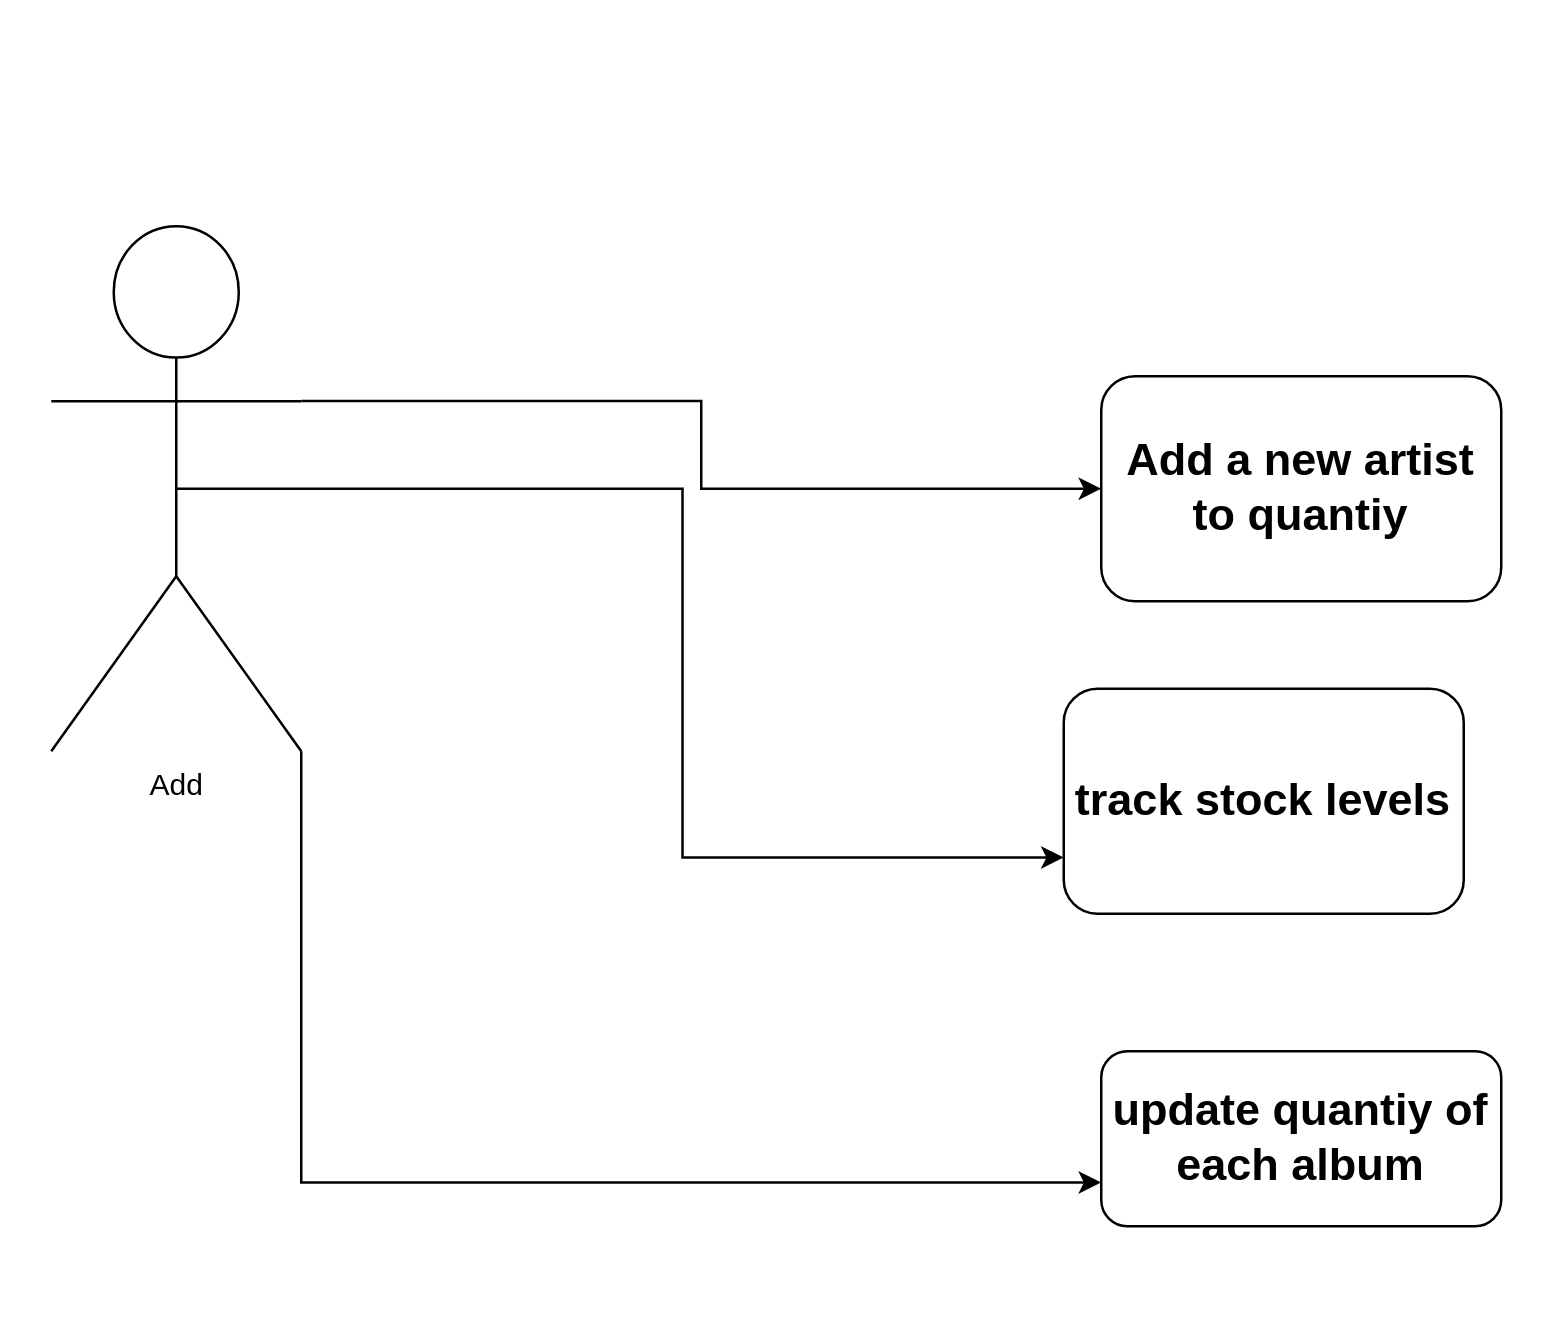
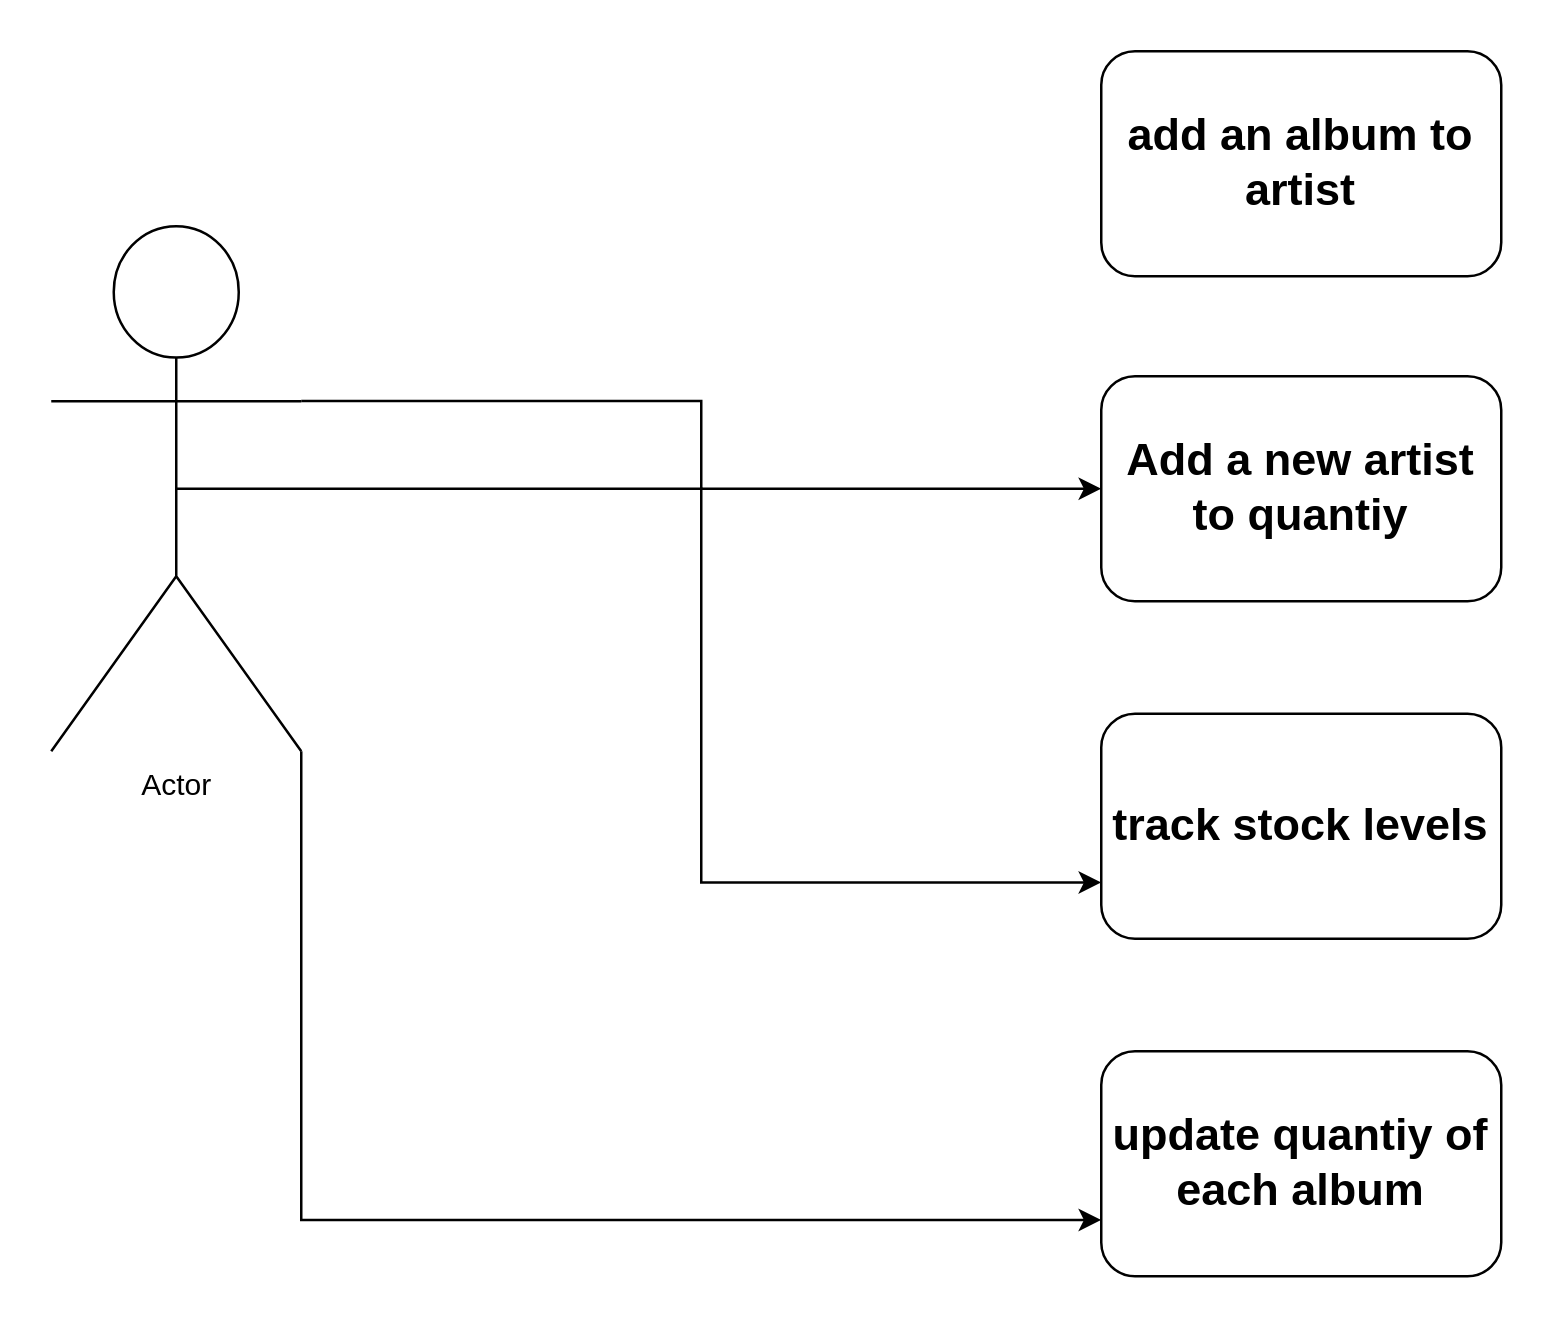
  <mxCell id="0" />
  <mxCell id="1" parent="0" />
  <mxCell id="2" style="edgeStyle=orthogonalEdgeStyle;rounded=0;orthogonalLoop=1;jettySize=auto;html=1;exitX=1;exitY=0.333;exitDx=0;exitDy=0;exitPerimeter=0;" edge="1" parent="1" source="5" target="7"><mxGeometry relative="1" as="geometry" /></mxCell>
  <mxCell id="3" style="edgeStyle=orthogonalEdgeStyle;rounded=0;orthogonalLoop=1;jettySize=auto;html=1;exitX=1;exitY=1;exitDx=0;exitDy=0;exitPerimeter=0;entryX=0;entryY=0.75;entryDx=0;entryDy=0;" edge="1" parent="1" source="5" target="9"><mxGeometry relative="1" as="geometry" /></mxCell>
  <mxCell id="4" style="edgeStyle=orthogonalEdgeStyle;rounded=0;orthogonalLoop=1;jettySize=auto;html=1;exitX=0.5;exitY=0.5;exitDx=0;exitDy=0;exitPerimeter=0;entryX=0;entryY=0.75;entryDx=0;entryDy=0;" edge="1" parent="1" source="5" target="8"><mxGeometry relative="1" as="geometry" /></mxCell>
- <mxCell id="5" value="Add" style="shape=umlActor;verticalLabelPosition=bottom;labelBackgroundColor=#ffffff;verticalAlign=top;html=1;outlineConnect=0;" vertex="1" parent="1"><mxGeometry x="20" y="90" width="100" height="210" as="geometry" /></mxCell>
+ <mxCell id="5" value="Actor" style="shape=umlActor;verticalLabelPosition=bottom;labelBackgroundColor=#ffffff;verticalAlign=top;html=1;outlineConnect=0;" vertex="1" parent="1"><mxGeometry x="20" y="90" width="100" height="210" as="geometry" /></mxCell>
+ <mxCell id="6" value="&lt;h2&gt;add an album to artist&lt;/h2&gt;" style="rounded=1;whiteSpace=wrap;html=1;" vertex="1" parent="1"><mxGeometry x="440" y="20" width="160" height="90" as="geometry" /></mxCell>
  <mxCell id="7" value="&lt;h2&gt;Add a new artist to quantiy&lt;/h2&gt;" style="rounded=1;whiteSpace=wrap;html=1;" vertex="1" parent="1"><mxGeometry x="440" y="150" width="160" height="90" as="geometry" /></mxCell>
- <mxCell id="8" value="&lt;h2&gt;track stock levels&lt;/h2&gt;" style="rounded=1;whiteSpace=wrap;html=1;" vertex="1" parent="1"><mxGeometry x="425" y="275" width="160" height="90" as="geometry" /></mxCell>
- <mxCell id="9" value="&lt;h2&gt;update quantiy of each album&lt;/h2&gt;" style="rounded=1;whiteSpace=wrap;html=1;fontStyle=1" vertex="1" parent="1"><mxGeometry x="440" y="420" width="160" height="70" as="geometry" /></mxCell>
+ <mxCell id="8" value="&lt;h2&gt;track stock levels&lt;/h2&gt;" style="rounded=1;whiteSpace=wrap;html=1;" vertex="1" parent="1"><mxGeometry x="440" y="285" width="160" height="90" as="geometry" /></mxCell>
+ <mxCell id="9" value="&lt;h2&gt;update quantiy of each album&lt;/h2&gt;" style="rounded=1;whiteSpace=wrap;html=1;fontStyle=1" vertex="1" parent="1"><mxGeometry x="440" y="420" width="160" height="90" as="geometry" /></mxCell>
